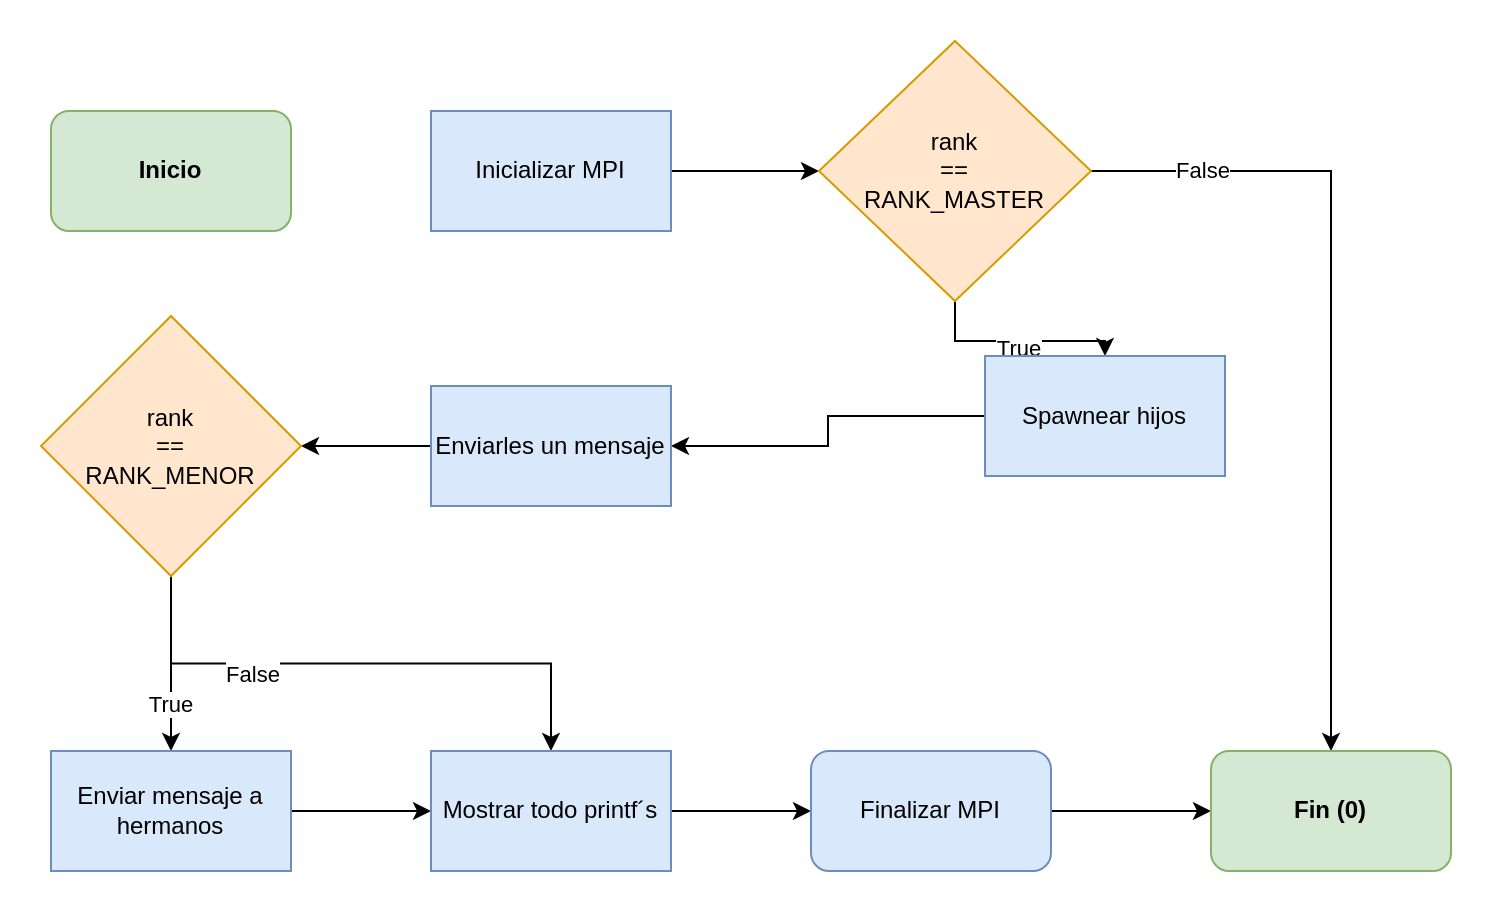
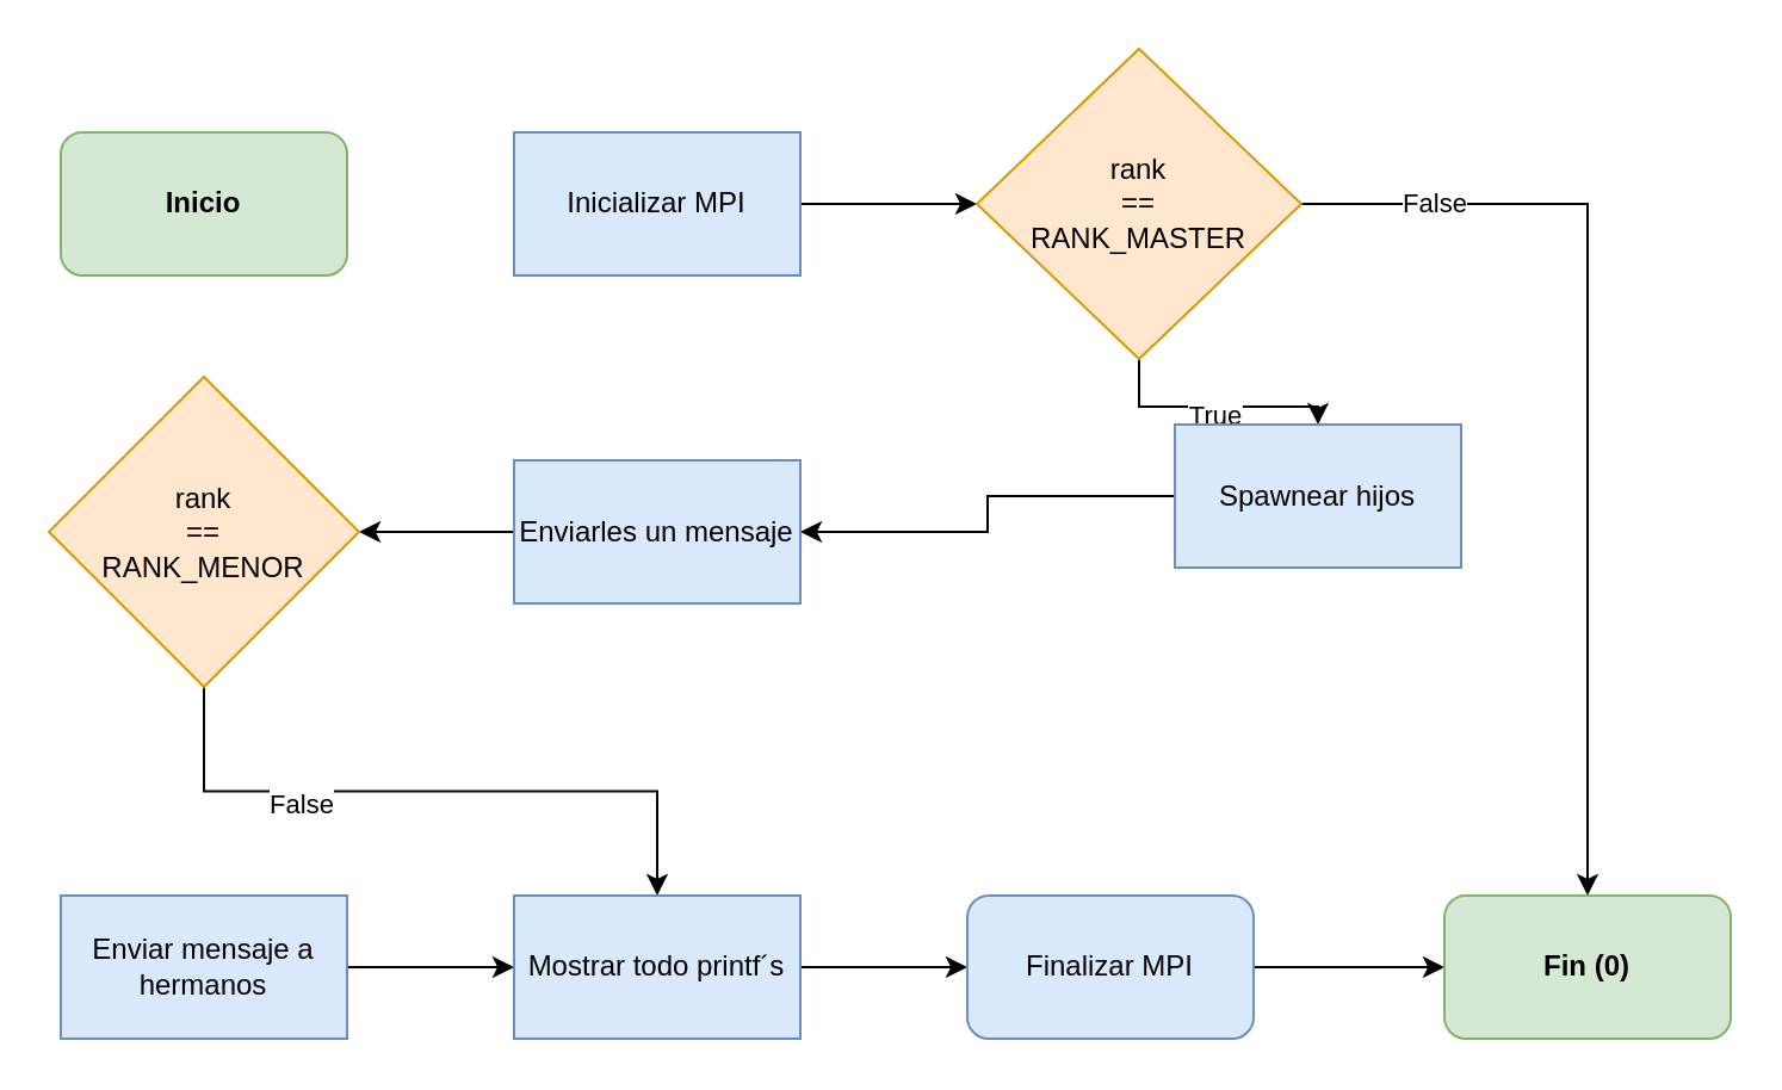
  <mxCell id="0" />
  <mxCell id="1" parent="0" />
  <mxCell id="2" value="&lt;b&gt;Inicio&lt;/b&gt;" style="rounded=1;whiteSpace=wrap;html=1;fillColor=#d5e8d4;strokeColor=#82b366;" vertex="1" parent="1"><mxGeometry x="25" y="55" width="120" height="60" as="geometry" /></mxCell>
  <mxCell id="3" value="" style="edgeStyle=orthogonalEdgeStyle;rounded=0;orthogonalLoop=1;jettySize=auto;html=1;" edge="1" parent="1" source="4" target="9"><mxGeometry relative="1" as="geometry" /></mxCell>
  <mxCell id="4" value="Inicializar MPI" style="rounded=0;whiteSpace=wrap;html=1;fillColor=#dae8fc;strokeColor=#6c8ebf;" vertex="1" parent="1"><mxGeometry x="215" y="55" width="120" height="60" as="geometry" /></mxCell>
  <mxCell id="5" value="" style="edgeStyle=orthogonalEdgeStyle;rounded=0;orthogonalLoop=1;jettySize=auto;html=1;" edge="1" parent="1" source="9" target="11"><mxGeometry relative="1" as="geometry" /></mxCell>
  <mxCell id="6" value="True" style="edgeLabel;html=1;align=center;verticalAlign=middle;resizable=0;points=[];" vertex="1" connectable="0" parent="5"><mxGeometry x="-0.012" y="-3" relative="1" as="geometry"><mxPoint as="offset" /></mxGeometry></mxCell>
  <mxCell id="7" style="edgeStyle=orthogonalEdgeStyle;rounded=0;orthogonalLoop=1;jettySize=auto;html=1;entryX=0.5;entryY=0;entryDx=0;entryDy=0;" edge="1" parent="1" source="9" target="25"><mxGeometry relative="1" as="geometry" /></mxCell>
  <mxCell id="8" value="False" style="edgeLabel;html=1;align=center;verticalAlign=middle;resizable=0;points=[];" vertex="1" connectable="0" parent="7"><mxGeometry x="-0.732" y="1" relative="1" as="geometry"><mxPoint as="offset" /></mxGeometry></mxCell>
  <mxCell id="9" value="rank&lt;br&gt;==&lt;br&gt;RANK_MASTER" style="rhombus;whiteSpace=wrap;html=1;fillColor=#ffe6cc;strokeColor=#d79b00;" vertex="1" parent="1"><mxGeometry x="409" y="20" width="136" height="130" as="geometry" /></mxCell>
  <mxCell id="10" value="" style="edgeStyle=orthogonalEdgeStyle;rounded=0;orthogonalLoop=1;jettySize=auto;html=1;" edge="1" parent="1" source="11" target="13"><mxGeometry relative="1" as="geometry" /></mxCell>
  <mxCell id="11" value="Spawnear hijos" style="rounded=0;whiteSpace=wrap;html=1;fillColor=#dae8fc;strokeColor=#6c8ebf;" vertex="1" parent="1"><mxGeometry x="492" y="177.5" width="120" height="60" as="geometry" /></mxCell>
  <mxCell id="12" value="" style="edgeStyle=orthogonalEdgeStyle;rounded=0;orthogonalLoop=1;jettySize=auto;html=1;" edge="1" parent="1" source="13" target="18"><mxGeometry relative="1" as="geometry" /></mxCell>
  <mxCell id="13" value="Enviarles un mensaje" style="rounded=0;whiteSpace=wrap;html=1;fillColor=#dae8fc;strokeColor=#6c8ebf;" vertex="1" parent="1"><mxGeometry x="215" y="192.5" width="120" height="60" as="geometry" /></mxCell>
- <mxCell id="14" value="" style="edgeStyle=orthogonalEdgeStyle;rounded=0;orthogonalLoop=1;jettySize=auto;html=1;" edge="1" parent="1" source="18" target="20"><mxGeometry relative="1" as="geometry" /></mxCell>
- <mxCell id="15" value="True" style="edgeLabel;html=1;align=center;verticalAlign=middle;resizable=0;points=[];" vertex="1" connectable="0" parent="14"><mxGeometry x="0.474" y="-1" relative="1" as="geometry"><mxPoint as="offset" /></mxGeometry></mxCell>
  <mxCell id="16" value="" style="edgeStyle=orthogonalEdgeStyle;rounded=0;orthogonalLoop=1;jettySize=auto;html=1;exitX=0.5;exitY=1;exitDx=0;exitDy=0;" edge="1" parent="1" source="18" target="22"><mxGeometry relative="1" as="geometry" /></mxCell>
  <mxCell id="17" value="False" style="edgeLabel;html=1;align=center;verticalAlign=middle;resizable=0;points=[];" vertex="1" connectable="0" parent="16"><mxGeometry x="-0.482" y="-5" relative="1" as="geometry"><mxPoint x="12" as="offset" /></mxGeometry></mxCell>
  <mxCell id="18" value="rank&lt;br&gt;==&lt;br&gt;RANK_MENOR" style="rhombus;whiteSpace=wrap;html=1;fillColor=#ffe6cc;strokeColor=#d79b00;" vertex="1" parent="1"><mxGeometry x="20" y="157.5" width="130" height="130" as="geometry" /></mxCell>
  <mxCell id="19" style="edgeStyle=orthogonalEdgeStyle;rounded=0;orthogonalLoop=1;jettySize=auto;html=1;entryX=0;entryY=0.5;entryDx=0;entryDy=0;exitX=1;exitY=0.5;exitDx=0;exitDy=0;" edge="1" parent="1" source="20" target="22"><mxGeometry relative="1" as="geometry" /></mxCell>
  <mxCell id="20" value="Enviar mensaje a hermanos" style="rounded=0;whiteSpace=wrap;html=1;fillColor=#dae8fc;strokeColor=#6c8ebf;" vertex="1" parent="1"><mxGeometry x="25" y="375" width="120" height="60" as="geometry" /></mxCell>
  <mxCell id="21" value="" style="edgeStyle=orthogonalEdgeStyle;rounded=0;orthogonalLoop=1;jettySize=auto;html=1;" edge="1" parent="1" source="22" target="24"><mxGeometry relative="1" as="geometry" /></mxCell>
  <mxCell id="22" value="Mostrar todo printf´s" style="whiteSpace=wrap;html=1;fillColor=#dae8fc;strokeColor=#6c8ebf;" vertex="1" parent="1"><mxGeometry x="215" y="375" width="120" height="60" as="geometry" /></mxCell>
  <mxCell id="23" value="" style="edgeStyle=orthogonalEdgeStyle;rounded=0;orthogonalLoop=1;jettySize=auto;html=1;" edge="1" parent="1" source="24" target="25"><mxGeometry relative="1" as="geometry" /></mxCell>
  <mxCell id="24" value="Finalizar MPI" style="rounded=1;whiteSpace=wrap;html=1;fillColor=#dae8fc;strokeColor=#6c8ebf;" vertex="1" parent="1"><mxGeometry x="405" y="375" width="120" height="60" as="geometry" /></mxCell>
  <mxCell id="25" value="&lt;b&gt;Fin (0)&lt;/b&gt;" style="rounded=1;whiteSpace=wrap;html=1;fillColor=#d5e8d4;strokeColor=#82b366;" vertex="1" parent="1"><mxGeometry x="605" y="375" width="120" height="60" as="geometry" /></mxCell>
